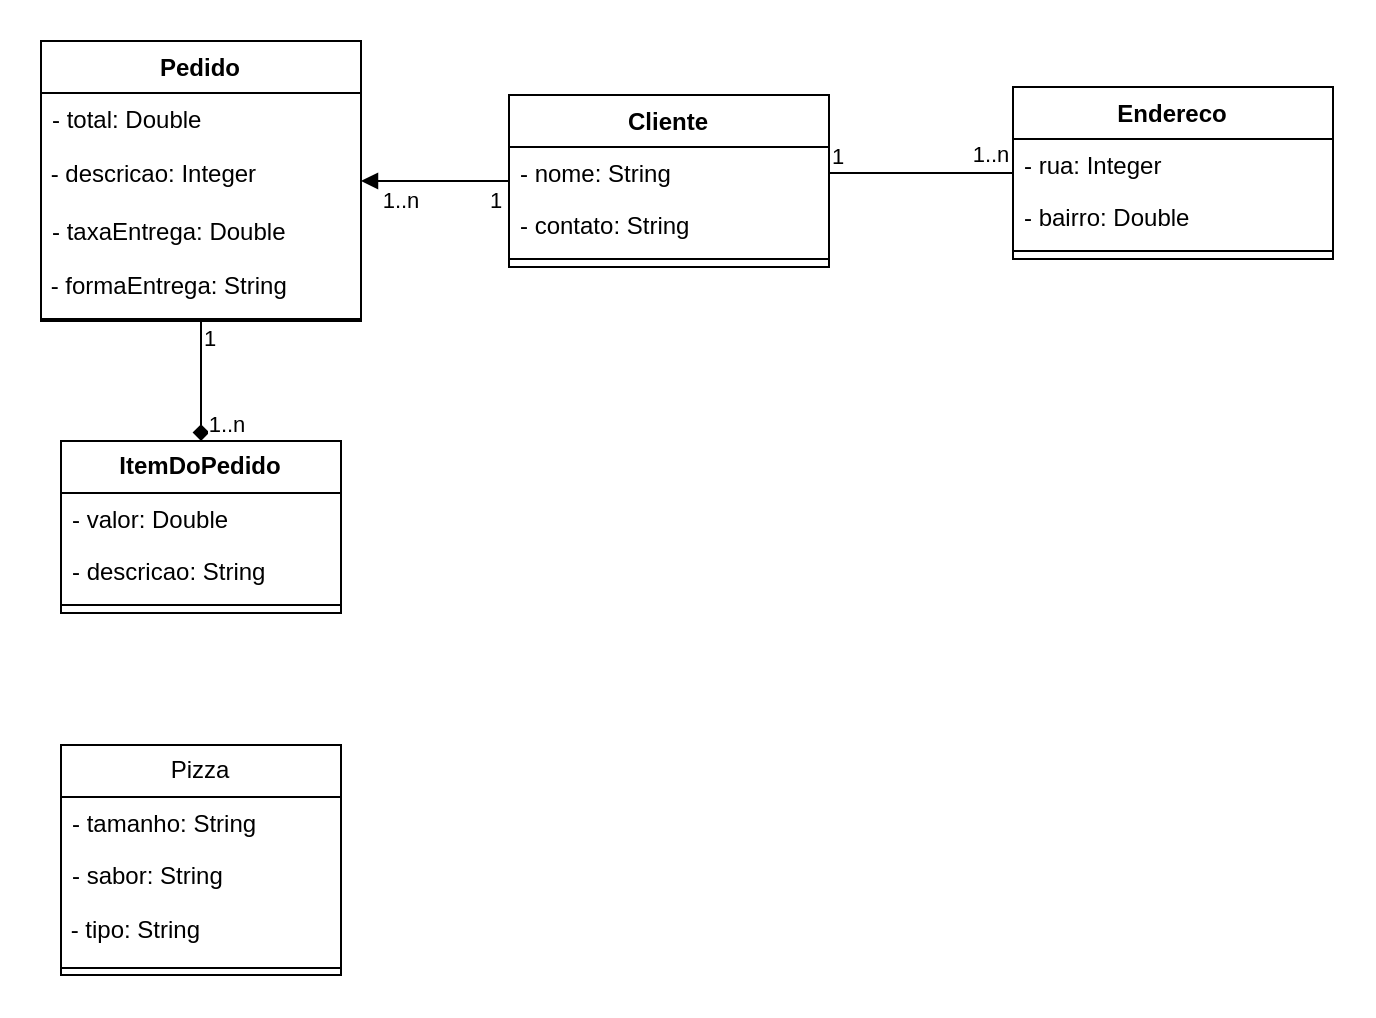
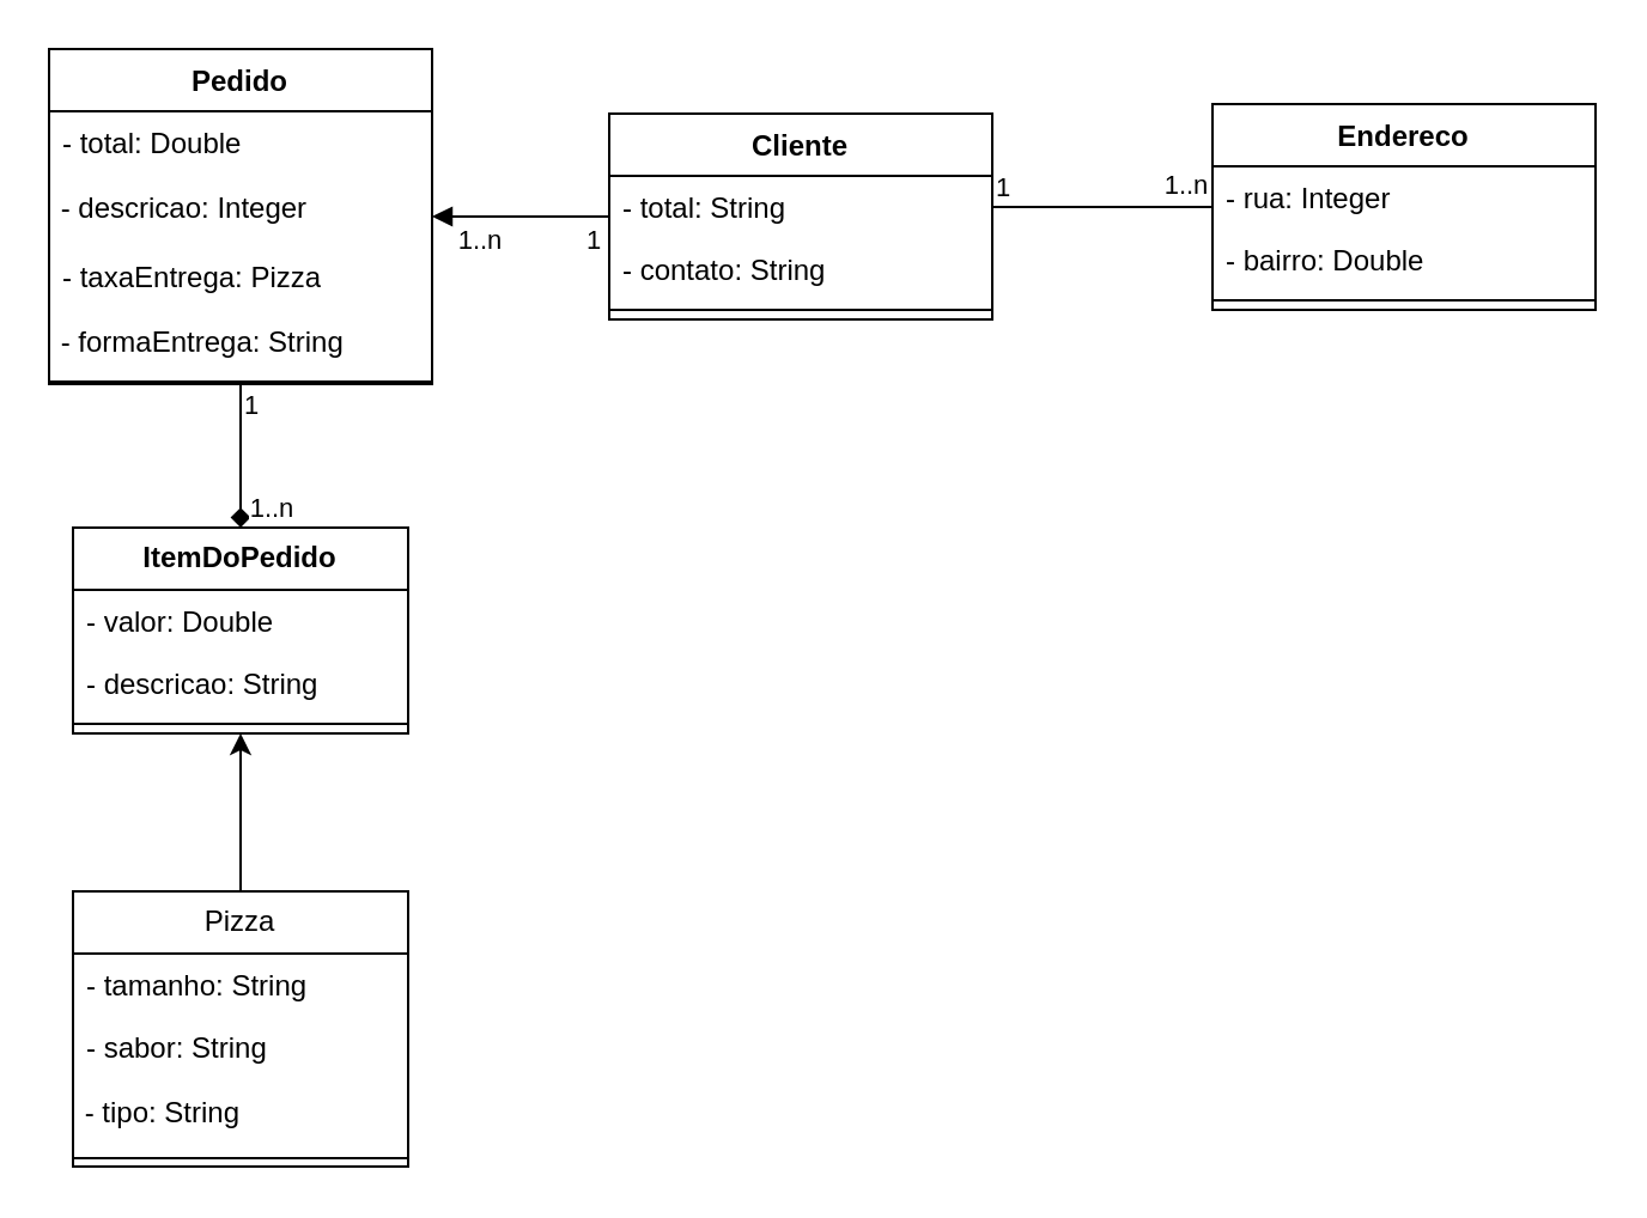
  <mxCell id="0" />
  <mxCell id="1" parent="0" />
  <mxCell id="2" value="&lt;div&gt;Pedido&lt;/div&gt;" style="swimlane;fontStyle=1;align=center;verticalAlign=top;childLayout=stackLayout;horizontal=1;startSize=26;horizontalStack=0;resizeParent=1;resizeParentMax=0;resizeLast=0;collapsible=1;marginBottom=0;whiteSpace=wrap;html=1;fillColor=none;" parent="1" vertex="1"><mxGeometry x="20" y="20" width="160" height="140" as="geometry" /></mxCell>
  <mxCell id="3" value="- total: Double" style="text;strokeColor=none;fillColor=none;align=left;verticalAlign=top;spacingLeft=4;spacingRight=4;overflow=hidden;rotatable=0;points=[[0,0.5],[1,0.5]];portConstraint=eastwest;whiteSpace=wrap;html=1;" parent="2" vertex="1"><mxGeometry y="26" width="160" height="26" as="geometry" /></mxCell>
  <mxCell id="4" value="&amp;nbsp;- descricao: Integer" style="text;html=1;align=left;verticalAlign=middle;whiteSpace=wrap;rounded=0;" parent="2" vertex="1"><mxGeometry y="52" width="160" height="30" as="geometry" /></mxCell>
- <mxCell id="5" value="- taxaEntrega: Double" style="text;strokeColor=none;fillColor=none;align=left;verticalAlign=top;spacingLeft=4;spacingRight=4;overflow=hidden;rotatable=0;points=[[0,0.5],[1,0.5]];portConstraint=eastwest;whiteSpace=wrap;html=1;" parent="2" vertex="1"><mxGeometry y="82" width="160" height="26" as="geometry" /></mxCell>
+ <mxCell id="5" value="- taxaEntrega: Pizza" style="text;strokeColor=none;fillColor=none;align=left;verticalAlign=top;spacingLeft=4;spacingRight=4;overflow=hidden;rotatable=0;points=[[0,0.5],[1,0.5]];portConstraint=eastwest;whiteSpace=wrap;html=1;" parent="2" vertex="1"><mxGeometry y="82" width="160" height="26" as="geometry" /></mxCell>
  <mxCell id="6" value="&amp;nbsp;- formaEntrega: String" style="text;html=1;align=left;verticalAlign=middle;whiteSpace=wrap;rounded=0;" parent="2" vertex="1"><mxGeometry y="108" width="160" height="30" as="geometry" /></mxCell>
  <mxCell id="7" value="" style="line;strokeWidth=1;fillColor=none;align=left;verticalAlign=middle;spacingTop=-1;spacingLeft=3;spacingRight=3;rotatable=0;labelPosition=right;points=[];portConstraint=eastwest;strokeColor=inherit;" parent="2" vertex="1"><mxGeometry y="138" width="160" height="2" as="geometry" /></mxCell>
  <mxCell id="8" value="&lt;div&gt;&lt;b&gt;ItemDoPedido&lt;/b&gt;&lt;/div&gt;" style="swimlane;fontStyle=0;childLayout=stackLayout;horizontal=1;startSize=26;fillColor=none;horizontalStack=0;resizeParent=1;resizeParentMax=0;resizeLast=0;collapsible=1;marginBottom=0;whiteSpace=wrap;html=1;" parent="1" vertex="1"><mxGeometry x="30" y="220" width="140" height="86" as="geometry" /></mxCell>
  <mxCell id="9" value="- valor: Double" style="text;strokeColor=none;fillColor=none;align=left;verticalAlign=top;spacingLeft=4;spacingRight=4;overflow=hidden;rotatable=0;points=[[0,0.5],[1,0.5]];portConstraint=eastwest;whiteSpace=wrap;html=1;" parent="8" vertex="1"><mxGeometry y="26" width="140" height="26" as="geometry" /></mxCell>
  <mxCell id="10" value="&lt;div&gt;- descricao: String&lt;/div&gt;" style="text;strokeColor=none;fillColor=none;align=left;verticalAlign=top;spacingLeft=4;spacingRight=4;overflow=hidden;rotatable=0;points=[[0,0.5],[1,0.5]];portConstraint=eastwest;whiteSpace=wrap;html=1;" parent="8" vertex="1"><mxGeometry y="52" width="140" height="26" as="geometry" /></mxCell>
  <mxCell id="11" value="" style="line;strokeWidth=1;fillColor=none;align=left;verticalAlign=middle;spacingTop=-1;spacingLeft=3;spacingRight=3;rotatable=0;labelPosition=right;points=[];portConstraint=eastwest;strokeColor=inherit;" parent="8" vertex="1"><mxGeometry y="78" width="140" height="8" as="geometry" /></mxCell>
  <mxCell id="12" value="Pizza" style="swimlane;fontStyle=0;childLayout=stackLayout;horizontal=1;startSize=26;fillColor=none;horizontalStack=0;resizeParent=1;resizeParentMax=0;resizeLast=0;collapsible=1;marginBottom=0;whiteSpace=wrap;html=1;" parent="1" vertex="1"><mxGeometry x="30" y="372" width="140" height="115" as="geometry" /></mxCell>
  <mxCell id="13" value="- tamanho: String" style="text;strokeColor=none;fillColor=none;align=left;verticalAlign=top;spacingLeft=4;spacingRight=4;overflow=hidden;rotatable=0;points=[[0,0.5],[1,0.5]];portConstraint=eastwest;whiteSpace=wrap;html=1;" parent="12" vertex="1"><mxGeometry y="26" width="140" height="26" as="geometry" /></mxCell>
  <mxCell id="14" value="- sabor: String" style="text;strokeColor=none;fillColor=none;align=left;verticalAlign=top;spacingLeft=4;spacingRight=4;overflow=hidden;rotatable=0;points=[[0,0.5],[1,0.5]];portConstraint=eastwest;whiteSpace=wrap;html=1;" parent="12" vertex="1"><mxGeometry y="52" width="140" height="26" as="geometry" /></mxCell>
  <mxCell id="15" value="&amp;nbsp;- tipo: String" style="text;html=1;align=left;verticalAlign=middle;whiteSpace=wrap;rounded=0;" parent="12" vertex="1"><mxGeometry y="78" width="140" height="30" as="geometry" /></mxCell>
  <mxCell id="16" value="" style="line;strokeWidth=1;fillColor=none;align=left;verticalAlign=middle;spacingTop=-1;spacingLeft=3;spacingRight=3;rotatable=0;labelPosition=right;points=[];portConstraint=eastwest;strokeColor=inherit;" parent="12" vertex="1"><mxGeometry y="108" width="140" height="7" as="geometry" /></mxCell>
  <mxCell id="17" value="" style="endArrow=diamond;endFill=1;html=1;edgeStyle=orthogonalEdgeStyle;align=left;verticalAlign=top;rounded=0;" parent="1" source="2" target="8" edge="1"><mxGeometry x="-1" relative="1" as="geometry"><mxPoint x="262" y="451" as="sourcePoint" /><mxPoint x="422" y="451" as="targetPoint" /></mxGeometry></mxCell>
  <mxCell id="18" value="&lt;div&gt;1..n&lt;/div&gt;" style="edgeLabel;html=1;align=center;verticalAlign=middle;resizable=0;points=[];" parent="17" vertex="1" connectable="0"><mxGeometry x="0.672" relative="1" as="geometry"><mxPoint x="12" y="1" as="offset" /></mxGeometry></mxCell>
  <mxCell id="19" value="Cliente" style="swimlane;fontStyle=1;align=center;verticalAlign=top;childLayout=stackLayout;horizontal=1;startSize=26;horizontalStack=0;resizeParent=1;resizeParentMax=0;resizeLast=0;collapsible=1;marginBottom=0;whiteSpace=wrap;html=1;fillColor=none;" parent="1" vertex="1"><mxGeometry x="254" y="47" width="160" height="86" as="geometry" /></mxCell>
- <mxCell id="20" value="- nome: String" style="text;strokeColor=none;fillColor=none;align=left;verticalAlign=top;spacingLeft=4;spacingRight=4;overflow=hidden;rotatable=0;points=[[0,0.5],[1,0.5]];portConstraint=eastwest;whiteSpace=wrap;html=1;" parent="19" vertex="1"><mxGeometry y="26" width="160" height="26" as="geometry" /></mxCell>
+ <mxCell id="20" value="- total: String" style="text;strokeColor=none;fillColor=none;align=left;verticalAlign=top;spacingLeft=4;spacingRight=4;overflow=hidden;rotatable=0;points=[[0,0.5],[1,0.5]];portConstraint=eastwest;whiteSpace=wrap;html=1;" parent="19" vertex="1"><mxGeometry y="26" width="160" height="26" as="geometry" /></mxCell>
  <mxCell id="21" value="- contato: String" style="text;strokeColor=none;fillColor=none;align=left;verticalAlign=top;spacingLeft=4;spacingRight=4;overflow=hidden;rotatable=0;points=[[0,0.5],[1,0.5]];portConstraint=eastwest;whiteSpace=wrap;html=1;" parent="19" vertex="1"><mxGeometry y="52" width="160" height="26" as="geometry" /></mxCell>
  <mxCell id="22" value="" style="line;strokeWidth=1;fillColor=none;align=left;verticalAlign=middle;spacingTop=-1;spacingLeft=3;spacingRight=3;rotatable=0;labelPosition=right;points=[];portConstraint=eastwest;strokeColor=inherit;" parent="19" vertex="1"><mxGeometry y="78" width="160" height="8" as="geometry" /></mxCell>
  <mxCell id="23" value="Endereco" style="swimlane;fontStyle=1;align=center;verticalAlign=top;childLayout=stackLayout;horizontal=1;startSize=26;horizontalStack=0;resizeParent=1;resizeParentMax=0;resizeLast=0;collapsible=1;marginBottom=0;whiteSpace=wrap;html=1;fillColor=none;" parent="1" vertex="1"><mxGeometry x="506" y="43" width="160" height="86" as="geometry" /></mxCell>
  <mxCell id="24" value="- rua: Integer" style="text;strokeColor=none;fillColor=none;align=left;verticalAlign=top;spacingLeft=4;spacingRight=4;overflow=hidden;rotatable=0;points=[[0,0.5],[1,0.5]];portConstraint=eastwest;whiteSpace=wrap;html=1;" parent="23" vertex="1"><mxGeometry y="26" width="160" height="26" as="geometry" /></mxCell>
  <mxCell id="25" value="&lt;div&gt;- bairro: Double&lt;/div&gt;" style="text;strokeColor=none;fillColor=none;align=left;verticalAlign=top;spacingLeft=4;spacingRight=4;overflow=hidden;rotatable=0;points=[[0,0.5],[1,0.5]];portConstraint=eastwest;whiteSpace=wrap;html=1;" parent="23" vertex="1"><mxGeometry y="52" width="160" height="26" as="geometry" /></mxCell>
  <mxCell id="26" value="" style="line;strokeWidth=1;fillColor=none;align=left;verticalAlign=middle;spacingTop=-1;spacingLeft=3;spacingRight=3;rotatable=0;labelPosition=right;points=[];portConstraint=eastwest;strokeColor=inherit;" parent="23" vertex="1"><mxGeometry y="78" width="160" height="8" as="geometry" /></mxCell>
  <mxCell id="27" value="" style="endArrow=block;endFill=1;html=1;edgeStyle=orthogonalEdgeStyle;align=left;verticalAlign=top;rounded=0;" parent="1" source="19" target="2" edge="1"><mxGeometry x="-1" relative="1" as="geometry"><mxPoint x="348" y="203" as="sourcePoint" /><mxPoint x="295" y="331" as="targetPoint" /></mxGeometry></mxCell>
  <mxCell id="28" value="1" style="edgeLabel;resizable=0;html=1;align=left;verticalAlign=bottom;" parent="27" connectable="0" vertex="1"><mxGeometry x="-1" relative="1" as="geometry"><mxPoint x="-11" y="18" as="offset" /></mxGeometry></mxCell>
  <mxCell id="29" value="&lt;div&gt;1..n&lt;/div&gt;" style="edgeLabel;html=1;align=center;verticalAlign=middle;resizable=0;points=[];" parent="27" vertex="1" connectable="0"><mxGeometry x="0.672" relative="1" as="geometry"><mxPoint x="7" y="9" as="offset" /></mxGeometry></mxCell>
  <mxCell id="30" value="" style="endArrow=none;endFill=1;html=1;edgeStyle=orthogonalEdgeStyle;align=left;verticalAlign=top;rounded=0;" parent="1" source="20" target="23" edge="1"><mxGeometry x="-1" relative="1" as="geometry"><mxPoint x="659" y="138" as="sourcePoint" /><mxPoint x="428" y="160" as="targetPoint" /></mxGeometry></mxCell>
  <mxCell id="31" value="1" style="edgeLabel;resizable=0;html=1;align=left;verticalAlign=bottom;" parent="30" connectable="0" vertex="1"><mxGeometry x="-1" relative="1" as="geometry"><mxPoint as="offset" /></mxGeometry></mxCell>
  <mxCell id="32" value="&lt;div&gt;1..n&lt;/div&gt;" style="edgeLabel;html=1;align=center;verticalAlign=middle;resizable=0;points=[];" parent="30" vertex="1" connectable="0"><mxGeometry x="0.799" relative="1" as="geometry"><mxPoint x="-3" y="-10" as="offset" /></mxGeometry></mxCell>
+ <mxCell id="33" value="" style="endArrow=classic;html=1;rounded=0;exitX=0.5;exitY=0;exitDx=0;exitDy=0;entryX=0.5;entryY=1;entryDx=0;entryDy=0;" parent="1" source="12" target="8" edge="1"><mxGeometry width="50" height="50" relative="1" as="geometry"><mxPoint x="80" y="364" as="sourcePoint" /><mxPoint x="130" y="314" as="targetPoint" /></mxGeometry></mxCell>
  <mxCell id="34" value="1" style="edgeLabel;resizable=0;html=1;align=left;verticalAlign=bottom;" parent="1" connectable="0" vertex="1"><mxGeometry x="100" y="177" as="geometry" /></mxCell>
